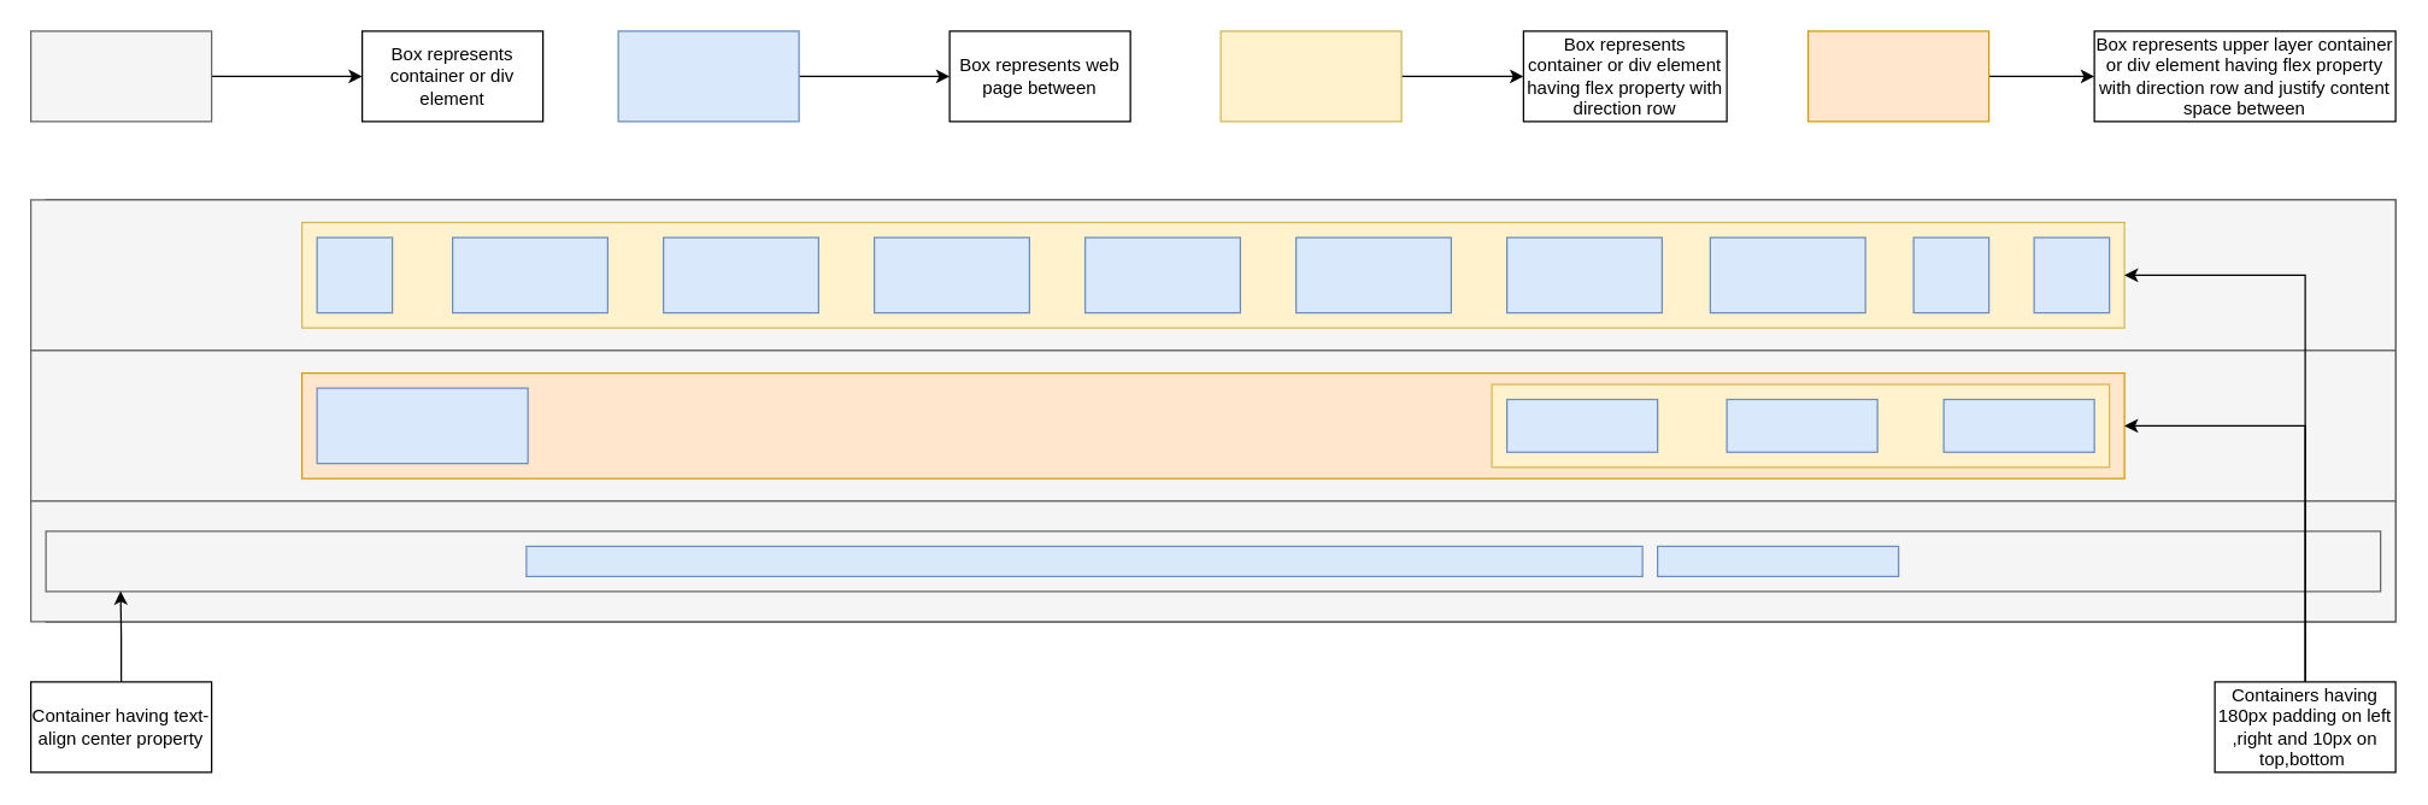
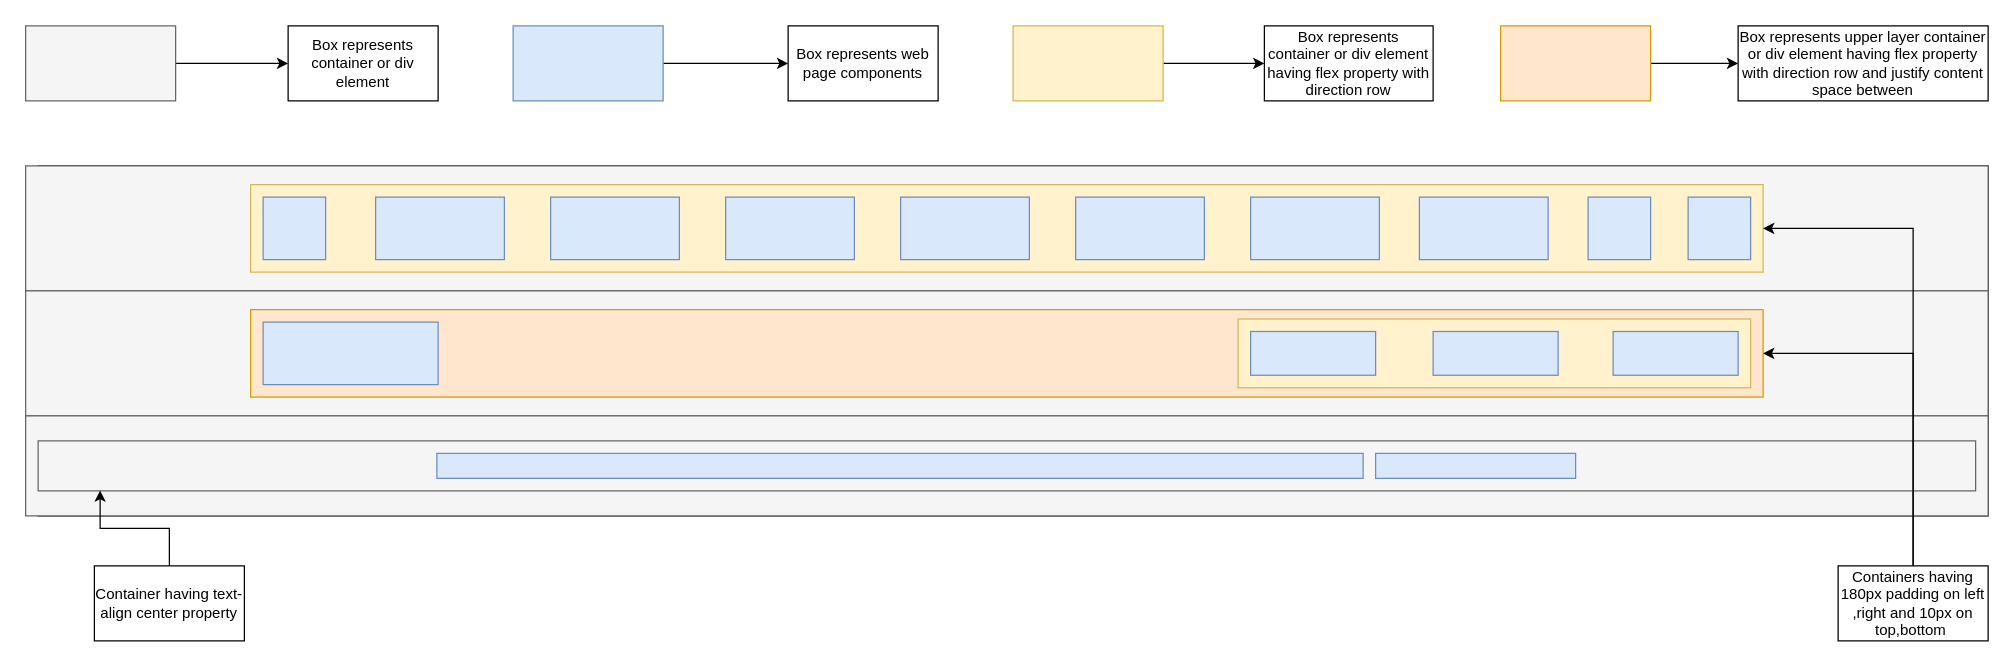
  <mxCell id="0" />
  <mxCell id="1" parent="0" />
  <mxCell id="2" value="" style="rounded=0;whiteSpace=wrap;html=1;" vertex="1" parent="1"><mxGeometry x="30" y="132" width="1560" height="280" as="geometry" /></mxCell>
  <mxCell id="3" value="" style="rounded=0;whiteSpace=wrap;html=1;fillColor=#f5f5f5;strokeColor=#666666;fontColor=#333333;" vertex="1" parent="1"><mxGeometry x="20" y="132" width="1570" height="100" as="geometry" /></mxCell>
  <mxCell id="4" value="" style="rounded=0;whiteSpace=wrap;html=1;fillColor=#f5f5f5;strokeColor=#666666;fontColor=#333333;" vertex="1" parent="1"><mxGeometry x="20" y="232" width="1570" height="100" as="geometry" /></mxCell>
  <mxCell id="5" value="" style="rounded=0;whiteSpace=wrap;html=1;fillColor=#f5f5f5;strokeColor=#666666;fontColor=#333333;" vertex="1" parent="1"><mxGeometry x="20" y="332" width="1570" height="80" as="geometry" /></mxCell>
  <mxCell id="6" value="" style="rounded=0;whiteSpace=wrap;html=1;fillColor=#f5f5f5;strokeColor=#666666;fontColor=#333333;" vertex="1" parent="1"><mxGeometry x="30" y="352" width="1550" height="40" as="geometry" /></mxCell>
  <mxCell id="7" value="" style="rounded=0;whiteSpace=wrap;html=1;fillColor=#dae8fc;strokeColor=#6c8ebf;" vertex="1" parent="1"><mxGeometry x="349" y="362" width="741" height="20" as="geometry" /></mxCell>
  <mxCell id="8" value="" style="rounded=0;whiteSpace=wrap;html=1;fillColor=#dae8fc;strokeColor=#6c8ebf;" vertex="1" parent="1"><mxGeometry x="1100" y="362" width="160" height="20" as="geometry" /></mxCell>
  <mxCell id="9" value="" style="rounded=0;whiteSpace=wrap;html=1;fillColor=#ffe6cc;strokeColor=#d79b00;" vertex="1" parent="1"><mxGeometry x="200" y="247" width="1210" height="70" as="geometry" /></mxCell>
  <mxCell id="10" value="" style="rounded=0;whiteSpace=wrap;html=1;fillColor=#fff2cc;strokeColor=#d6b656;" vertex="1" parent="1"><mxGeometry x="200" y="147" width="1210" height="70" as="geometry" /></mxCell>
  <mxCell id="11" value="" style="rounded=0;whiteSpace=wrap;html=1;fillColor=#dae8fc;strokeColor=#6c8ebf;" vertex="1" parent="1"><mxGeometry x="210" y="157" width="50" height="50" as="geometry" /></mxCell>
  <mxCell id="12" value="" style="rounded=0;whiteSpace=wrap;html=1;fillColor=#dae8fc;strokeColor=#6c8ebf;" vertex="1" parent="1"><mxGeometry x="1350" y="157" width="50" height="50" as="geometry" /></mxCell>
  <mxCell id="13" value="" style="rounded=0;whiteSpace=wrap;html=1;fillColor=#dae8fc;strokeColor=#6c8ebf;" vertex="1" parent="1"><mxGeometry x="1270" y="157" width="50" height="50" as="geometry" /></mxCell>
  <mxCell id="14" value="" style="rounded=0;whiteSpace=wrap;html=1;fillColor=#dae8fc;strokeColor=#6c8ebf;" vertex="1" parent="1"><mxGeometry x="300" y="157" width="103" height="50" as="geometry" /></mxCell>
  <mxCell id="15" value="" style="rounded=0;whiteSpace=wrap;html=1;fillColor=#dae8fc;strokeColor=#6c8ebf;" vertex="1" parent="1"><mxGeometry x="440" y="157" width="103" height="50" as="geometry" /></mxCell>
  <mxCell id="16" value="" style="rounded=0;whiteSpace=wrap;html=1;fillColor=#dae8fc;strokeColor=#6c8ebf;" vertex="1" parent="1"><mxGeometry x="580" y="157" width="103" height="50" as="geometry" /></mxCell>
  <mxCell id="17" value="" style="rounded=0;whiteSpace=wrap;html=1;fillColor=#dae8fc;strokeColor=#6c8ebf;" vertex="1" parent="1"><mxGeometry x="720" y="157" width="103" height="50" as="geometry" /></mxCell>
  <mxCell id="18" value="" style="rounded=0;whiteSpace=wrap;html=1;fillColor=#dae8fc;strokeColor=#6c8ebf;" vertex="1" parent="1"><mxGeometry x="860" y="157" width="103" height="50" as="geometry" /></mxCell>
  <mxCell id="19" value="" style="rounded=0;whiteSpace=wrap;html=1;fillColor=#dae8fc;strokeColor=#6c8ebf;" vertex="1" parent="1"><mxGeometry x="1000" y="157" width="103" height="50" as="geometry" /></mxCell>
  <mxCell id="20" value="" style="rounded=0;whiteSpace=wrap;html=1;fillColor=#dae8fc;strokeColor=#6c8ebf;" vertex="1" parent="1"><mxGeometry x="1135" y="157" width="103" height="50" as="geometry" /></mxCell>
  <mxCell id="21" value="" style="rounded=0;whiteSpace=wrap;html=1;fillColor=#dae8fc;strokeColor=#6c8ebf;" vertex="1" parent="1"><mxGeometry x="210" y="257" width="140" height="50" as="geometry" /></mxCell>
  <mxCell id="22" value="" style="rounded=0;whiteSpace=wrap;html=1;fillColor=#fff2cc;strokeColor=#d6b656;" vertex="1" parent="1"><mxGeometry x="990" y="254.5" width="410" height="55" as="geometry" /></mxCell>
  <mxCell id="23" value="" style="rounded=0;whiteSpace=wrap;html=1;fillColor=#dae8fc;strokeColor=#6c8ebf;" vertex="1" parent="1"><mxGeometry x="1000" y="264.5" width="100" height="35" as="geometry" /></mxCell>
  <mxCell id="24" value="" style="rounded=0;whiteSpace=wrap;html=1;fillColor=#dae8fc;strokeColor=#6c8ebf;" vertex="1" parent="1"><mxGeometry x="1146" y="264.5" width="100" height="35" as="geometry" /></mxCell>
  <mxCell id="25" value="" style="rounded=0;whiteSpace=wrap;html=1;fillColor=#dae8fc;strokeColor=#6c8ebf;" vertex="1" parent="1"><mxGeometry x="1290" y="264.5" width="100" height="35" as="geometry" /></mxCell>
  <mxCell id="26" style="edgeStyle=orthogonalEdgeStyle;rounded=0;orthogonalLoop=1;jettySize=auto;html=1;entryX=0;entryY=0.5;entryDx=0;entryDy=0;" edge="1" parent="1" source="27" target="28"><mxGeometry relative="1" as="geometry" /></mxCell>
  <mxCell id="27" value="" style="rounded=0;whiteSpace=wrap;html=1;fillColor=#f5f5f5;strokeColor=#666666;fontColor=#333333;" vertex="1" parent="1"><mxGeometry x="20" y="20" width="120" height="60" as="geometry" /></mxCell>
- <mxCell id="28" value="Box represents container or div element" style="rounded=0;whiteSpace=wrap;html=1;" vertex="1" parent="1"><mxGeometry x="240" y="20" width="120" height="60" as="geometry" /></mxCell>
+ <mxCell id="28" value="Box represents container or div element" style="rounded=0;whiteSpace=wrap;html=1;" vertex="1" parent="1"><mxGeometry x="230" y="20" width="120" height="60" as="geometry" /></mxCell>
  <mxCell id="29" style="edgeStyle=orthogonalEdgeStyle;rounded=0;orthogonalLoop=1;jettySize=auto;html=1;" edge="1" parent="1" source="30" target="31"><mxGeometry relative="1" as="geometry" /></mxCell>
  <mxCell id="30" value="" style="rounded=0;whiteSpace=wrap;html=1;fillColor=#dae8fc;strokeColor=#6c8ebf;" vertex="1" parent="1"><mxGeometry x="410" y="20" width="120" height="60" as="geometry" /></mxCell>
- <mxCell id="31" value="Box represents web page between" style="rounded=0;whiteSpace=wrap;html=1;" vertex="1" parent="1"><mxGeometry x="630" y="20" width="120" height="60" as="geometry" /></mxCell>
+ <mxCell id="31" value="Box represents web page components" style="rounded=0;whiteSpace=wrap;html=1;" vertex="1" parent="1"><mxGeometry x="630" y="20" width="120" height="60" as="geometry" /></mxCell>
  <mxCell id="32" style="edgeStyle=orthogonalEdgeStyle;rounded=0;orthogonalLoop=1;jettySize=auto;html=1;entryX=0;entryY=0.5;entryDx=0;entryDy=0;" edge="1" parent="1" source="33" target="34"><mxGeometry relative="1" as="geometry" /></mxCell>
  <mxCell id="33" value="" style="rounded=0;whiteSpace=wrap;html=1;fillColor=#fff2cc;strokeColor=#d6b656;" vertex="1" parent="1"><mxGeometry x="810" y="20" width="120" height="60" as="geometry" /></mxCell>
  <mxCell id="34" value="Box represents container or div element having flex property with direction row" style="rounded=0;whiteSpace=wrap;html=1;" vertex="1" parent="1"><mxGeometry x="1011" y="20" width="135" height="60" as="geometry" /></mxCell>
  <mxCell id="35" style="edgeStyle=orthogonalEdgeStyle;rounded=0;orthogonalLoop=1;jettySize=auto;html=1;entryX=0;entryY=0.5;entryDx=0;entryDy=0;" edge="1" parent="1" source="36" target="37"><mxGeometry relative="1" as="geometry" /></mxCell>
  <mxCell id="36" value="" style="rounded=0;whiteSpace=wrap;html=1;fillColor=#ffe6cc;strokeColor=#d79b00;" vertex="1" parent="1"><mxGeometry x="1200" y="20" width="120" height="60" as="geometry" /></mxCell>
  <mxCell id="37" value="Box represents upper layer container or div element having flex property with direction row and justify content space between" style="rounded=0;whiteSpace=wrap;html=1;" vertex="1" parent="1"><mxGeometry x="1390" y="20" width="200" height="60" as="geometry" /></mxCell>
  <mxCell id="38" style="edgeStyle=orthogonalEdgeStyle;rounded=0;orthogonalLoop=1;jettySize=auto;html=1;entryX=0.032;entryY=0.994;entryDx=0;entryDy=0;entryPerimeter=0;" edge="1" parent="1" source="39" target="6"><mxGeometry relative="1" as="geometry" /></mxCell>
- <mxCell id="39" value="Container having text-align center property" style="rounded=0;whiteSpace=wrap;html=1;" vertex="1" parent="1"><mxGeometry x="20" y="452" width="120" height="60" as="geometry" /></mxCell>
+ <mxCell id="39" value="Container having text-align center property" style="rounded=0;whiteSpace=wrap;html=1;" vertex="1" parent="1"><mxGeometry x="75" y="452" width="120" height="60" as="geometry" /></mxCell>
  <mxCell id="40" style="edgeStyle=orthogonalEdgeStyle;rounded=0;orthogonalLoop=1;jettySize=auto;html=1;entryX=1;entryY=0.5;entryDx=0;entryDy=0;" edge="1" parent="1" source="42" target="10"><mxGeometry relative="1" as="geometry"><Array as="points"><mxPoint x="1530" y="182" /></Array></mxGeometry></mxCell>
  <mxCell id="41" style="edgeStyle=orthogonalEdgeStyle;rounded=0;orthogonalLoop=1;jettySize=auto;html=1;entryX=1;entryY=0.5;entryDx=0;entryDy=0;" edge="1" parent="1" source="42" target="9"><mxGeometry relative="1" as="geometry"><Array as="points"><mxPoint x="1530" y="282" /></Array></mxGeometry></mxCell>
  <mxCell id="42" value="Containers having 180px padding on left ,right and 10px on top,bottom&amp;nbsp;" style="rounded=0;whiteSpace=wrap;html=1;" vertex="1" parent="1"><mxGeometry x="1470" y="452" width="120" height="60" as="geometry" /></mxCell>
